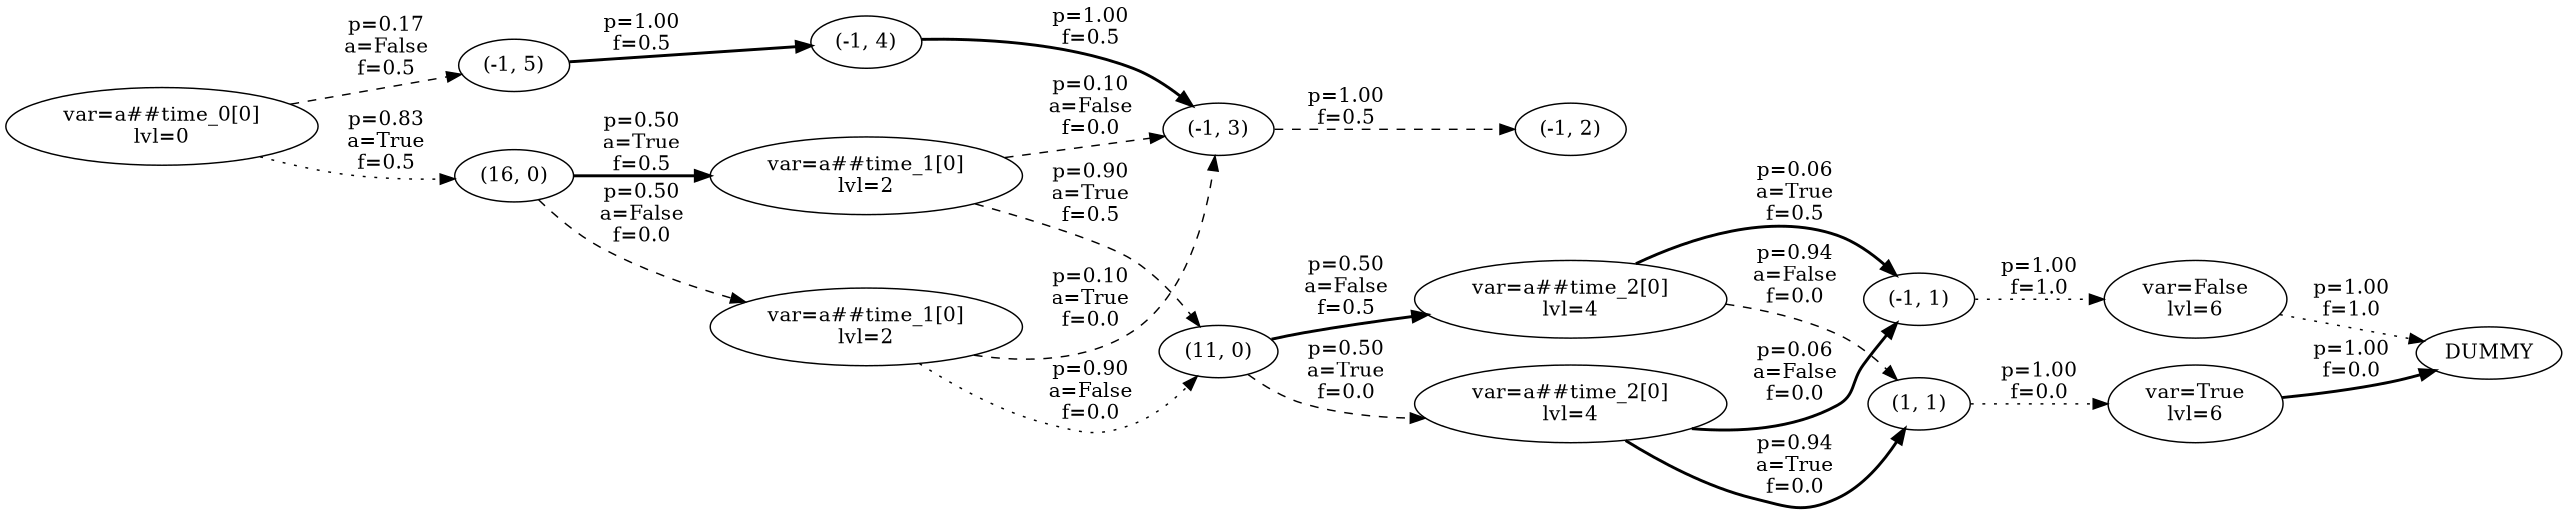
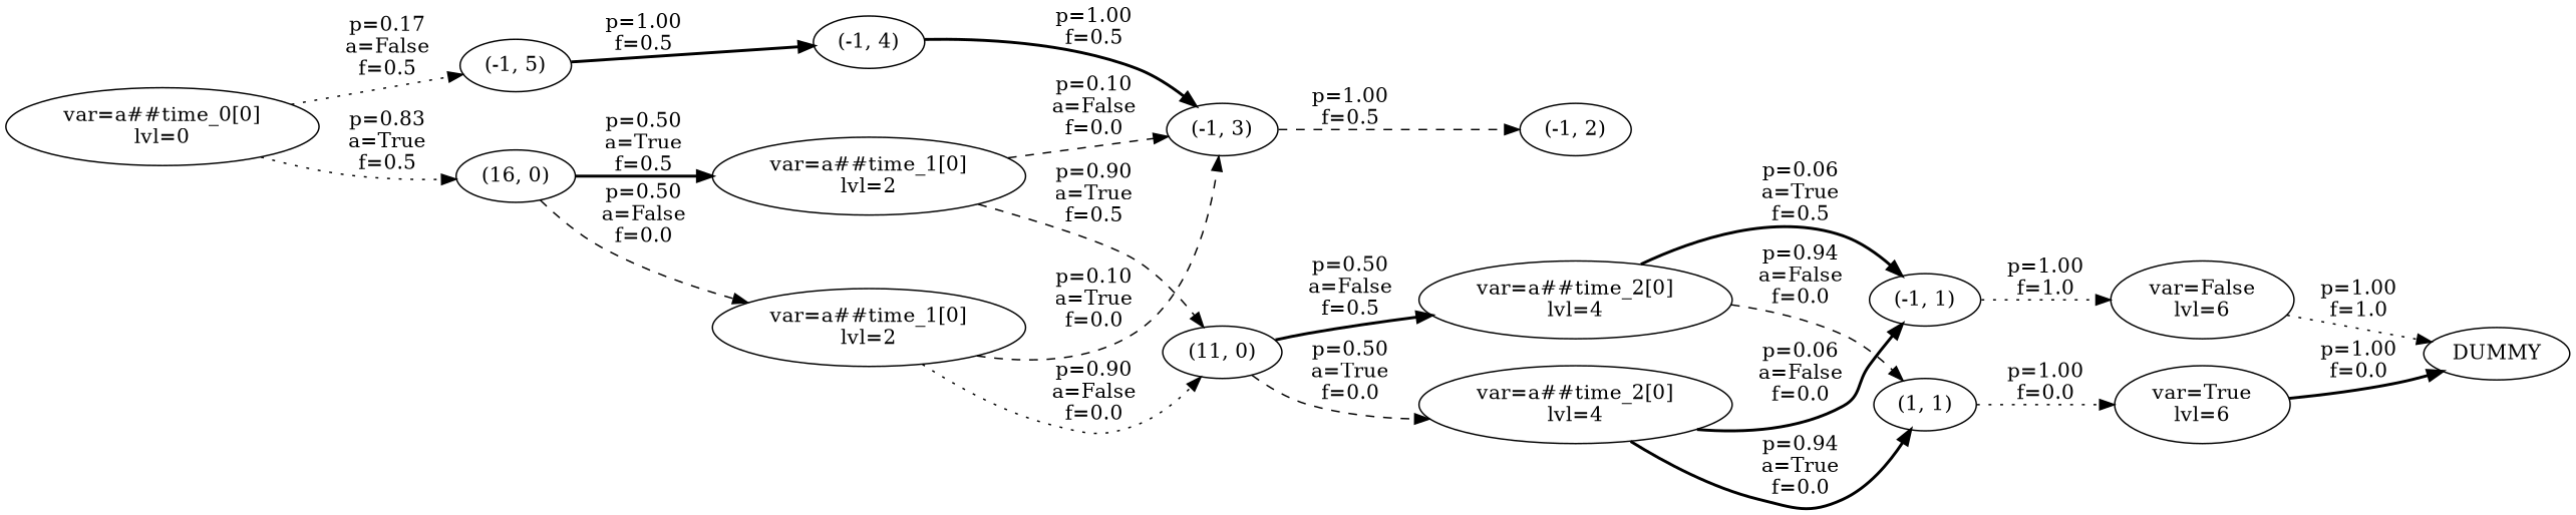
  strict digraph {
    rankdir=LR
    node [decision=False lvl=6 var=None]
    edge [action=False prob=1 style=bold visitation=0.0]
    n1 [decision=True label="var=a##time_0[0]\nlvl=0" lvl=0 var="a##time_0[0]"]
    "(-1, 5)"
    "(16, 0)" [lvl=1 var="c##time_0[0]"]
    "(-1, 4)"
    n5 [decision=True label="var=a##time_1[0]\nlvl=2" lvl=2 var="a##time_1[0]"]
    n6 [decision=True label="var=a##time_1[0]\nlvl=2" lvl=2 var="a##time_1[0]"]
    "(-1, 3)"
    "(11, 0)" [lvl=3 var="c##time_1[0]"]
    "(-1, 2)"
    n10 [decision=True label="var=a##time_2[0]\nlvl=4" lvl=4 var="a##time_2[0]"]
    n11 [decision=True label="var=a##time_2[0]\nlvl=4" lvl=4 var="a##time_2[0]"]
    "(-1, 1)"
    "(1, 1)"
    n14 [label="var=False\nlvl=6" var=False]
    n15 [label="var=True\nlvl=6" var=True]
    DUMMY [lvl=None]
-   n1 -> "(-1, 5)" [label="p=0.17\na=False\nf=0.5\n" prob=0.17142857142857149 style=dashed visitation=0.5]
+   n1 -> "(-1, 5)" [label="p=0.17\na=False\nf=0.5\n" prob=0.17142857142857149 style=dotted visitation=0.5]
    n1 -> "(16, 0)" [action=True label="p=0.83\na=True\nf=0.5\n" prob=0.8285714285714284 style=dotted visitation=0.5]
    "(-1, 5)" -> "(-1, 4)" [action=None label="p=1.00\nf=0.5\n" visitation=0.5]
    "(16, 0)" -> n5 [label="p=0.50\na=False\nf=0.0\n" prob=0.5 style=dashed]
    "(16, 0)" -> n6 [action=True label="p=0.50\na=True\nf=0.5\n" prob=0.5 visitation=0.5]
    "(-1, 4)" -> "(-1, 3)" [action=None label="p=1.00\nf=0.5\n" visitation=0.5]
    n5 -> "(-1, 3)" [action=True label="p=0.10\na=True\nf=0.0\n" prob=0.10344827586206903 style=dashed]
    n5 -> "(11, 0)" [label="p=0.90\na=False\nf=0.0\n" prob=0.896551724137931 style=dotted]
    n6 -> "(-1, 3)" [label="p=0.10\na=False\nf=0.0\n" prob=0.10344827586206903 style=dashed]
    n6 -> "(11, 0)" [action=True label="p=0.90\na=True\nf=0.5\n" prob=0.896551724137931 style=dashed visitation=0.5]
    "(-1, 3)" -> "(-1, 2)" [action=None label="p=1.00\nf=0.5\n" style=dashed visitation=0.5]
    "(11, 0)" -> n10 [label="p=0.50\na=False\nf=0.5\n" prob=0.5 visitation=0.5]
    "(11, 0)" -> n11 [action=True label="p=0.50\na=True\nf=0.0\n" prob=0.5 style=dashed]
    n10 -> "(-1, 1)" [action=True label="p=0.06\na=True\nf=0.5\n" prob=0.05769230769230772 visitation=0.5]
    n10 -> "(1, 1)" [label="p=0.94\na=False\nf=0.0\n" prob=0.9423076923076924 style=dashed]
    n11 -> "(-1, 1)" [label="p=0.06\na=False\nf=0.0\n" prob=0.05769230769230772]
    n11 -> "(1, 1)" [action=True label="p=0.94\na=True\nf=0.0\n" prob=0.9423076923076924]
    "(-1, 1)" -> n14 [action=None label="p=1.00\nf=1.0\n" style=dotted visitation=1.0]
    "(1, 1)" -> n15 [action=None label="p=1.00\nf=0.0\n" style=dotted]
    n14 -> DUMMY [action=None label="p=1.00\nf=1.0\n" style=dotted visitation=1.0]
    n15 -> DUMMY [action=None label="p=1.00\nf=0.0\n"]
  }
